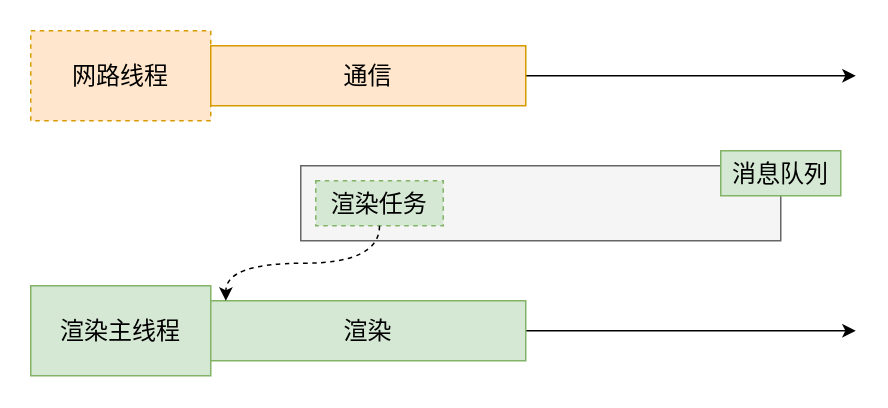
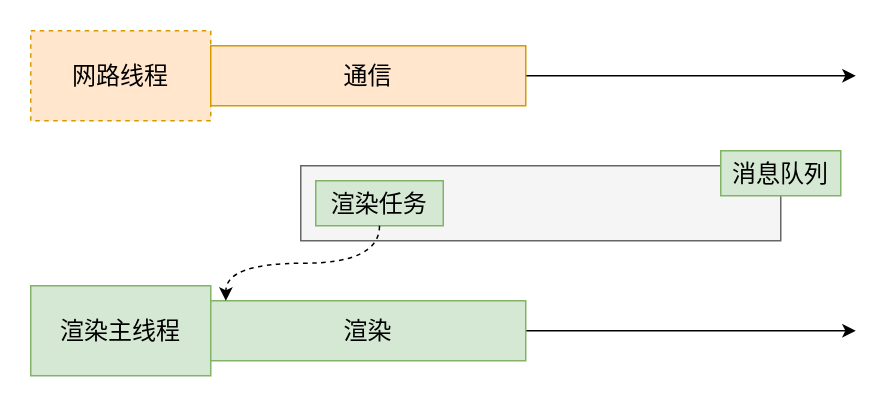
  <mxCell id="0" />
  <mxCell id="1" parent="0" />
  <mxCell id="2" value="网路线程" style="rounded=0;whiteSpace=wrap;html=1;fillColor=#ffe6cc;strokeColor=#d79b00;fontSize=16;dashed=1;" vertex="1" parent="1"><mxGeometry x="20" y="20" width="120" height="60" as="geometry" /></mxCell>
  <mxCell id="3" style="edgeStyle=orthogonalEdgeStyle;rounded=0;orthogonalLoop=1;jettySize=auto;html=1;fontSize=16;" edge="1" parent="1" source="4"><mxGeometry relative="1" as="geometry"><mxPoint x="570" y="50" as="targetPoint" /></mxGeometry></mxCell>
  <mxCell id="4" value="通信" style="rounded=0;whiteSpace=wrap;html=1;fillColor=#ffe6cc;strokeColor=#d79b00;fontSize=16;" vertex="1" parent="1"><mxGeometry x="140" y="30" width="210" height="40" as="geometry" /></mxCell>
  <mxCell id="5" value="" style="rounded=0;whiteSpace=wrap;html=1;fillColor=#f5f5f5;strokeColor=#666666;fontColor=#333333;fontSize=16;" vertex="1" parent="1"><mxGeometry x="200" y="110" width="320" height="50" as="geometry" /></mxCell>
- <mxCell id="6" value="渲染任务" style="rounded=0;whiteSpace=wrap;html=1;fontSize=16;fillColor=#d5e8d4;strokeColor=#82b366;dashed=1;" vertex="1" parent="1"><mxGeometry x="210" y="120" width="85" height="30" as="geometry" /></mxCell>
+ <mxCell id="6" value="渲染任务" style="rounded=0;whiteSpace=wrap;html=1;fontSize=16;fillColor=#d5e8d4;strokeColor=#82b366;" vertex="1" parent="1"><mxGeometry x="210" y="120" width="85" height="30" as="geometry" /></mxCell>
  <mxCell id="7" value="消息队列" style="rounded=0;whiteSpace=wrap;html=1;fontSize=16;fillColor=#d5e8d4;strokeColor=#82b366;" vertex="1" parent="1"><mxGeometry x="480" y="100" width="80" height="30" as="geometry" /></mxCell>
  <mxCell id="8" value="渲染主线程" style="rounded=0;whiteSpace=wrap;html=1;fillColor=#d5e8d4;strokeColor=#82b366;fontSize=16;" vertex="1" parent="1"><mxGeometry x="20" y="190" width="120" height="60" as="geometry" /></mxCell>
  <mxCell id="9" style="edgeStyle=orthogonalEdgeStyle;rounded=0;orthogonalLoop=1;jettySize=auto;html=1;" edge="1" parent="1" source="10"><mxGeometry relative="1" as="geometry"><mxPoint x="570" y="220" as="targetPoint" /></mxGeometry></mxCell>
  <mxCell id="10" value="渲染" style="rounded=0;whiteSpace=wrap;html=1;fillColor=#d5e8d4;strokeColor=#82b366;fontSize=16;" vertex="1" parent="1"><mxGeometry x="140" y="200" width="210" height="40" as="geometry" /></mxCell>
  <mxCell id="11" style="edgeStyle=orthogonalEdgeStyle;orthogonalLoop=1;jettySize=auto;html=1;exitX=0.5;exitY=1;exitDx=0;exitDy=0;entryX=0.048;entryY=0;entryDx=0;entryDy=0;entryPerimeter=0;strokeColor=default;dashed=1;curved=1;" edge="1" parent="1" source="6" target="10"><mxGeometry relative="1" as="geometry" /></mxCell>
